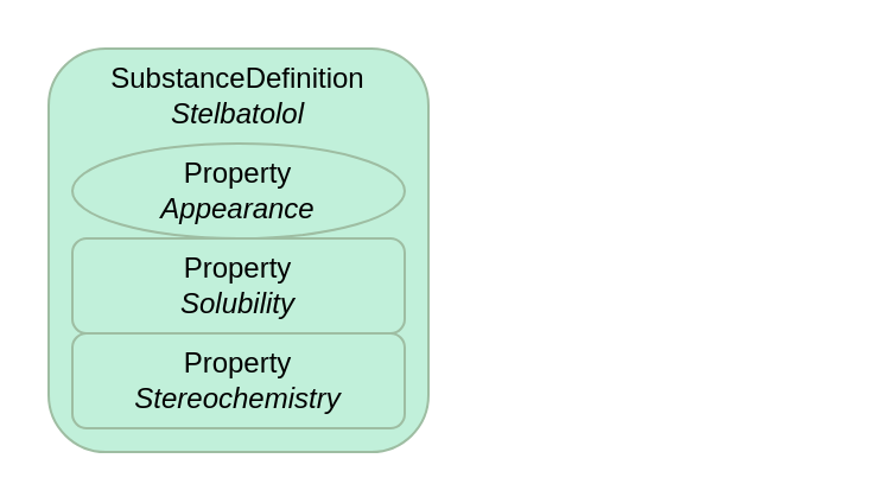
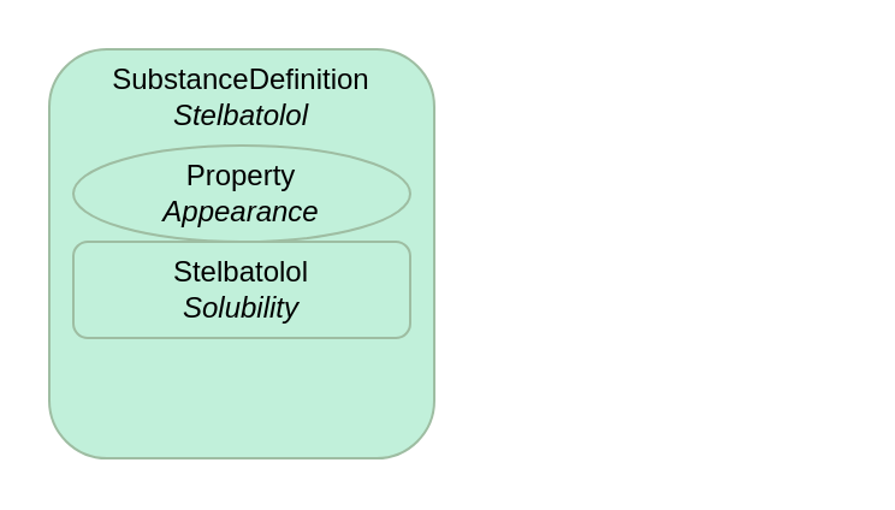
  <mxCell id="0" />
  <mxCell id="1" parent="0" />
  <mxCell id="2" value="SubstanceDefinition&lt;br&gt;&lt;i style=&quot;border-color: var(--border-color);&quot;&gt;Stelbatolol&lt;br&gt;&lt;br&gt;&lt;br&gt;&lt;br&gt;&lt;br&gt;&lt;br&gt;&lt;br&gt;&lt;br&gt;&lt;br&gt;&lt;br&gt;&lt;/i&gt;" style="rounded=1;whiteSpace=wrap;html=1;fontSize=12;glass=0;strokeWidth=1;shadow=0;fillColor=#c1f0da;strokeColor=#9ebda2;" parent="1" vertex="1"><mxGeometry x="20" y="20" width="160" height="170" as="geometry" /></mxCell>
  <mxCell id="3" style="edgeStyle=orthogonalEdgeStyle;rounded=0;orthogonalLoop=1;jettySize=auto;html=1;exitX=0.5;exitY=1;exitDx=0;exitDy=0;" parent="1" edge="1"><mxGeometry relative="1" as="geometry"><mxPoint x="350" y="40" as="sourcePoint" /><mxPoint x="350" y="40" as="targetPoint" /></mxGeometry></mxCell>
  <mxCell id="4" style="edgeStyle=orthogonalEdgeStyle;rounded=0;orthogonalLoop=1;jettySize=auto;html=1;exitX=0.5;exitY=1;exitDx=0;exitDy=0;" parent="1" edge="1"><mxGeometry relative="1" as="geometry"><mxPoint x="350" y="40" as="sourcePoint" /><mxPoint x="350" y="40" as="targetPoint" /></mxGeometry></mxCell>
  <mxCell id="5" style="edgeStyle=orthogonalEdgeStyle;rounded=0;orthogonalLoop=1;jettySize=auto;html=1;exitX=0.5;exitY=1;exitDx=0;exitDy=0;" parent="1" edge="1"><mxGeometry relative="1" as="geometry"><mxPoint x="350" y="40" as="sourcePoint" /><mxPoint x="350" y="40" as="targetPoint" /></mxGeometry></mxCell>
  <mxCell id="6" value="&lt;span style=&quot;border-color: var(--border-color);&quot;&gt;Property&lt;br&gt;&lt;i&gt;Appearance&lt;br&gt;&lt;/i&gt;&lt;/span&gt;" style="ellipse;whiteSpace=wrap;html=1;fontSize=12;glass=0;strokeWidth=1;shadow=0;fillColor=#c1f0da;strokeColor=#9ebda2;" vertex="1" parent="1"><mxGeometry x="30" y="60" width="140" height="40" as="geometry" /></mxCell>
- <mxCell id="7" value="&lt;span style=&quot;border-color: var(--border-color);&quot;&gt;Property&lt;br&gt;&lt;i&gt;Stereochemistry&lt;br&gt;&lt;/i&gt;&lt;/span&gt;" style="rounded=1;whiteSpace=wrap;html=1;fontSize=12;glass=0;strokeWidth=1;shadow=0;fillColor=#c1f0da;strokeColor=#9ebda2;" vertex="1" parent="1"><mxGeometry x="30" y="140" width="140" height="40" as="geometry" /></mxCell>
- <mxCell id="8" value="&lt;span style=&quot;border-color: var(--border-color);&quot;&gt;Property&lt;br&gt;&lt;i&gt;Solubility&lt;br&gt;&lt;/i&gt;&lt;/span&gt;" style="rounded=1;whiteSpace=wrap;html=1;fontSize=12;glass=0;strokeWidth=1;shadow=0;fillColor=#c1f0da;strokeColor=#9ebda2;" vertex="1" parent="1"><mxGeometry x="30" y="100" width="140" height="40" as="geometry" /></mxCell>
+ <mxCell id="8" value="&lt;span style=&quot;border-color: var(--border-color);&quot;&gt;Stelbatolol&lt;br&gt;&lt;i&gt;Solubility&lt;br&gt;&lt;/i&gt;&lt;/span&gt;" style="rounded=1;whiteSpace=wrap;html=1;fontSize=12;glass=0;strokeWidth=1;shadow=0;fillColor=#c1f0da;strokeColor=#9ebda2;" vertex="1" parent="1"><mxGeometry x="30" y="100" width="140" height="40" as="geometry" /></mxCell>
